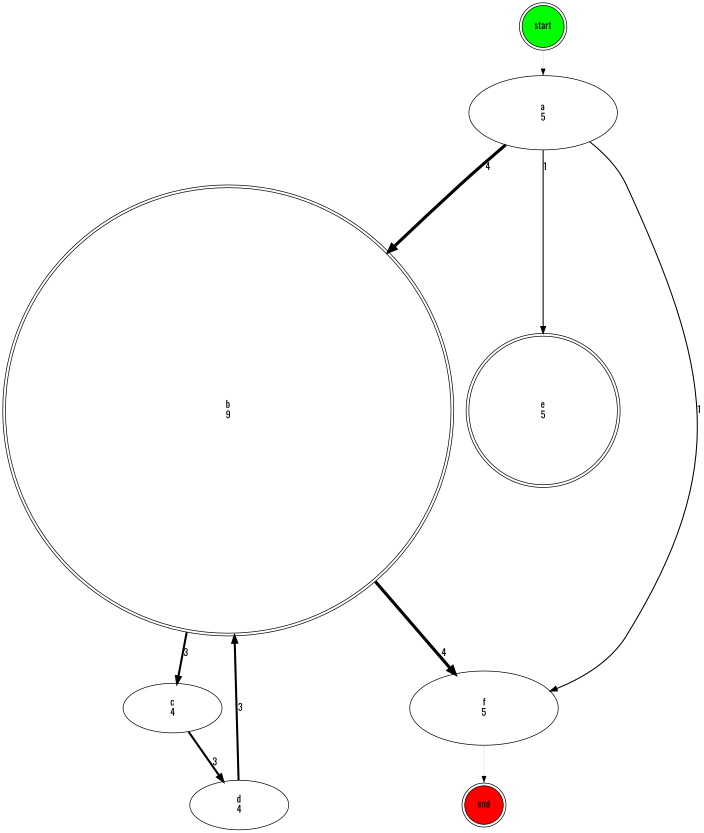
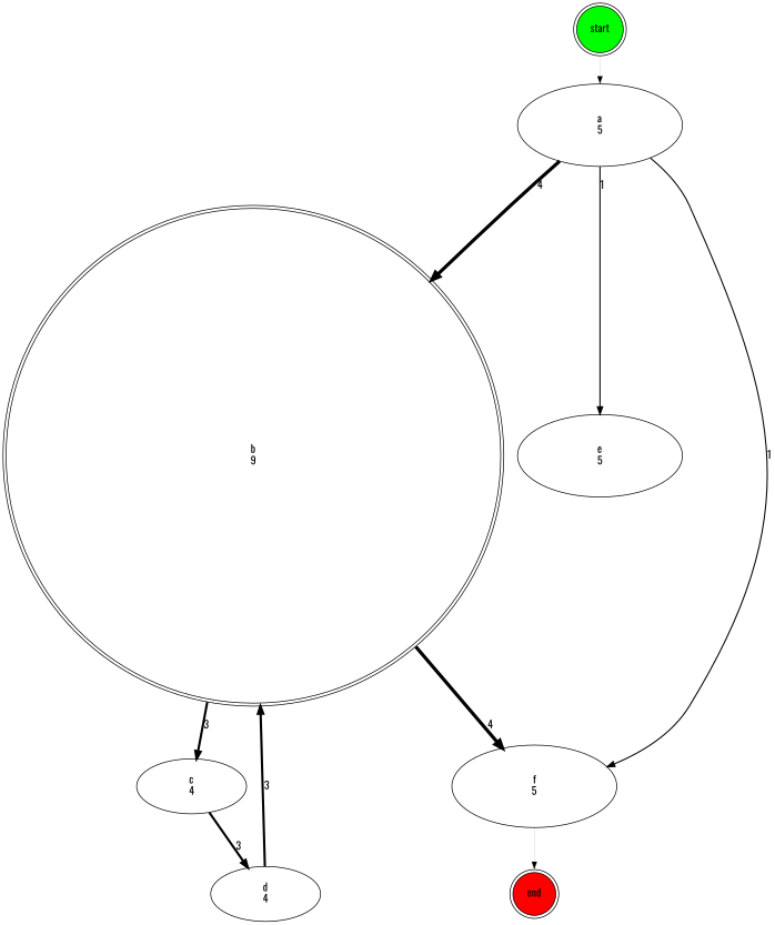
  digraph {
    fontname=Oswald
    node [fontname=Oswald]
    edge [fontname=Oswald penwidth=3.0]
    n1 [height=1.5 label="a\n5" width=3]
    n2 [height=4.5 label="b\n9" shape=doublecircle width=9]
-   n3 [height=1.5 label="e\n5" width=3 shape=doublecircle]
+   n3 [height=1.5 label="e\n5" width=3]
    n4 [height=1.5 label="f\n5" width=3]
    n5 [height=1 label="c\n4" width=2]
    n6 [fillcolor=red height=0.78106 label=end shape=doublecircle style=filled width=0.78106]
    n7 [height=1 label="d\n4" width=2]
    n8 [fillcolor=green height=0.85036 label=start shape=doublecircle style=filled width=0.85036]
    n1 -> n2 [label=4 penwidth=4.5]
    n1 -> n3 [label=1 penwidth=1.5]
    n1 -> n4 [label=1 penwidth=1.5]
    n2 -> n4 [label=4 penwidth=4.5]
    n2 -> n5 [label=3]
    n4 -> n6 [penwidth=0.1]
    n5 -> n7 [label=3]
    n7 -> n2 [label=3]
    n8 -> n1 [penwidth=0.1]
  }
